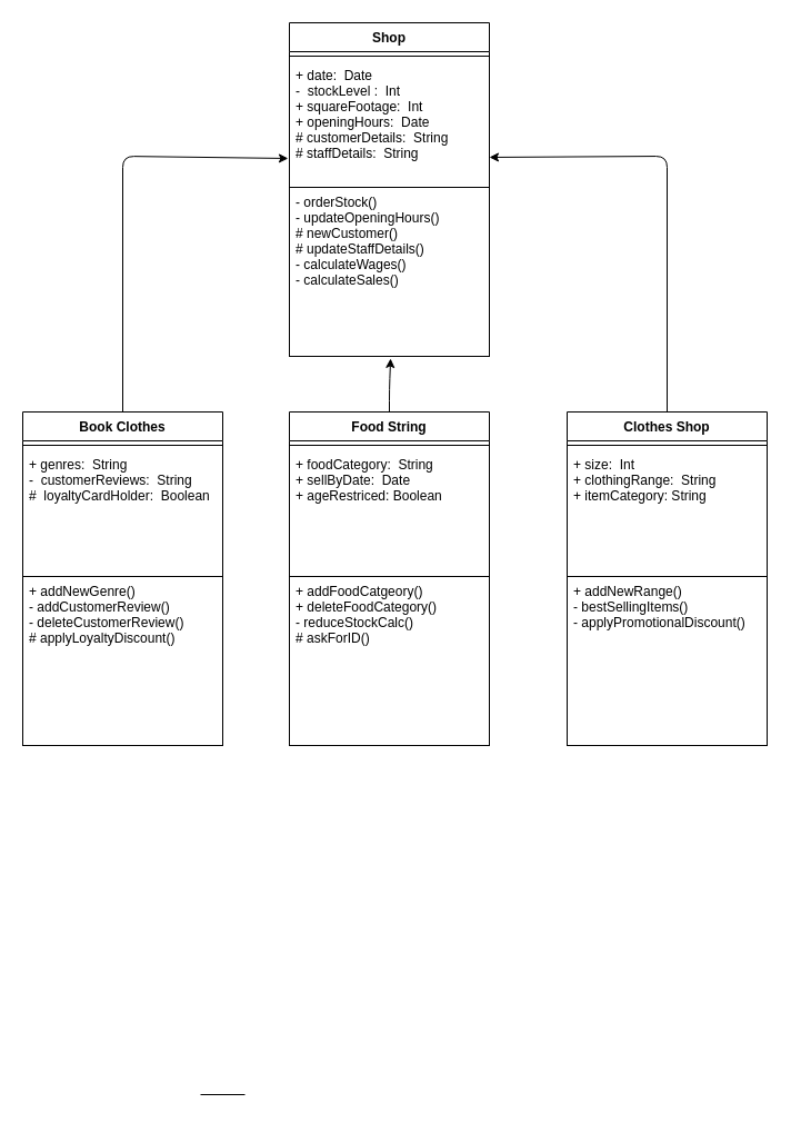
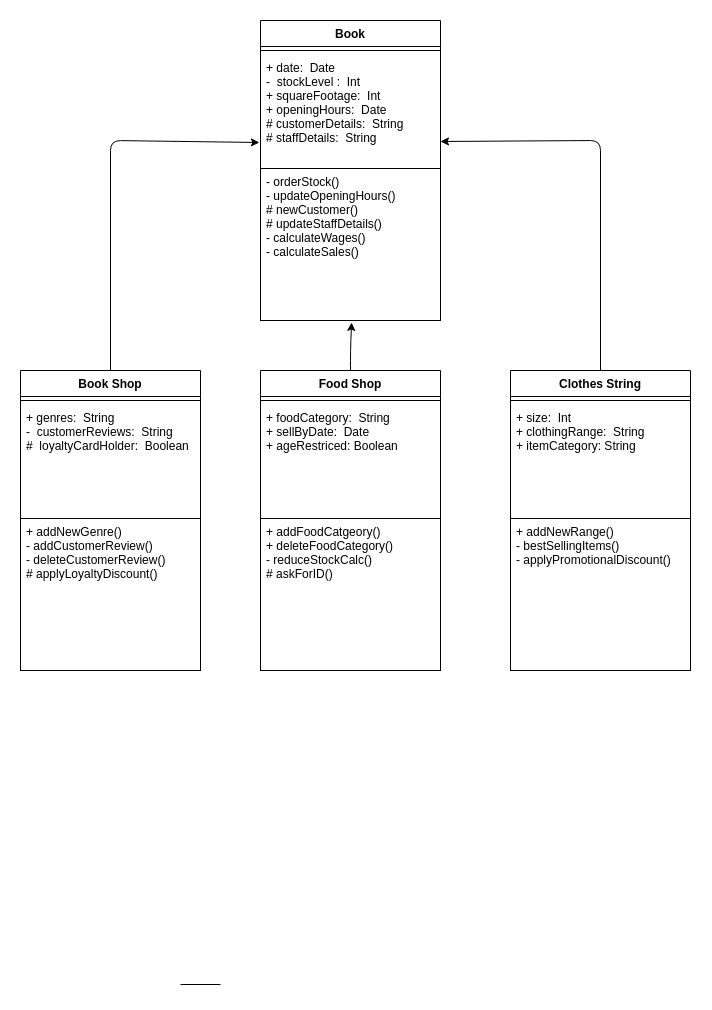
  <mxCell id="0" />
  <mxCell id="1" parent="0" />
- <mxCell id="2" value="Shop" style="swimlane;fontStyle=1;align=center;verticalAlign=top;childLayout=stackLayout;horizontal=1;startSize=26;horizontalStack=0;resizeParent=1;resizeParentMax=0;resizeLast=0;collapsible=1;marginBottom=0;" parent="1" vertex="1"><mxGeometry x="260" y="20" width="180" height="300" as="geometry"><mxRectangle x="90" y="-440" width="70" height="30" as="alternateBounds" /></mxGeometry></mxCell>
+ <mxCell id="2" value="Book" style="swimlane;fontStyle=1;align=center;verticalAlign=top;childLayout=stackLayout;horizontal=1;startSize=26;horizontalStack=0;resizeParent=1;resizeParentMax=0;resizeLast=0;collapsible=1;marginBottom=0;" parent="1" vertex="1"><mxGeometry x="260" y="20" width="180" height="300" as="geometry"><mxRectangle x="90" y="-440" width="70" height="30" as="alternateBounds" /></mxGeometry></mxCell>
  <mxCell id="3" value="" style="line;strokeWidth=1;fillColor=none;align=left;verticalAlign=middle;spacingTop=-1;spacingLeft=3;spacingRight=3;rotatable=0;labelPosition=right;points=[];portConstraint=eastwest;strokeColor=inherit;" parent="2" vertex="1"><mxGeometry y="26" width="180" height="8" as="geometry" /></mxCell>
  <mxCell id="4" value="+ date:  Date&#10;-  stockLevel :  Int&#10;+ squareFootage:  Int&#10;+ openingHours:  Date&#10;# customerDetails:  String &#10;# staffDetails:  String" style="text;strokeColor=none;fillColor=none;align=left;verticalAlign=top;spacingLeft=4;spacingRight=4;overflow=hidden;rotatable=0;points=[[0,0.5],[1,0.5]];portConstraint=eastwest;" parent="2" vertex="1"><mxGeometry y="34" width="180" height="114" as="geometry" /></mxCell>
  <mxCell id="5" value="- orderStock()&#10;- updateOpeningHours()&#10;# newCustomer()&#10;# updateStaffDetails()&#10;- calculateWages()&#10;- calculateSales()" style="text;strokeColor=default;fillColor=none;align=left;verticalAlign=top;spacingLeft=4;spacingRight=4;overflow=hidden;rotatable=0;points=[[0,0.5],[1,0.5]];portConstraint=eastwest;" parent="2" vertex="1"><mxGeometry y="148" width="180" height="152" as="geometry" /></mxCell>
  <mxCell id="6" value="" style="line;strokeWidth=4;html=1;perimeter=backbonePerimeter;points=[];outlineConnect=0;" parent="1" vertex="1"><mxGeometry x="120" y="980" width="160" as="geometry" /></mxCell>
  <mxCell id="7" value="" style="line;strokeWidth=1;fillColor=none;align=left;verticalAlign=middle;spacingTop=-1;spacingLeft=3;spacingRight=3;rotatable=0;labelPosition=right;points=[];portConstraint=eastwest;strokeColor=inherit;" parent="1" vertex="1"><mxGeometry x="180" y="980" width="40" height="8" as="geometry" /></mxCell>
- <mxCell id="8" value="Book Clothes" style="swimlane;fontStyle=1;align=center;verticalAlign=top;childLayout=stackLayout;horizontal=1;startSize=26;horizontalStack=0;resizeParent=1;resizeParentMax=0;resizeLast=0;collapsible=1;marginBottom=0;" vertex="1" parent="1"><mxGeometry x="20" y="370" width="180" height="300" as="geometry"><mxRectangle x="90" y="-440" width="70" height="30" as="alternateBounds" /></mxGeometry></mxCell>
+ <mxCell id="8" value="Book Shop" style="swimlane;fontStyle=1;align=center;verticalAlign=top;childLayout=stackLayout;horizontal=1;startSize=26;horizontalStack=0;resizeParent=1;resizeParentMax=0;resizeLast=0;collapsible=1;marginBottom=0;" vertex="1" parent="1"><mxGeometry x="20" y="370" width="180" height="300" as="geometry"><mxRectangle x="90" y="-440" width="70" height="30" as="alternateBounds" /></mxGeometry></mxCell>
  <mxCell id="9" value="" style="line;strokeWidth=1;fillColor=none;align=left;verticalAlign=middle;spacingTop=-1;spacingLeft=3;spacingRight=3;rotatable=0;labelPosition=right;points=[];portConstraint=eastwest;strokeColor=inherit;" vertex="1" parent="8"><mxGeometry y="26" width="180" height="8" as="geometry" /></mxCell>
  <mxCell id="10" value="+ genres:  String&#10;-  customerReviews:  String&#10;#  loyaltyCardHolder:  Boolean" style="text;strokeColor=none;fillColor=none;align=left;verticalAlign=top;spacingLeft=4;spacingRight=4;overflow=hidden;rotatable=0;points=[[0,0.5],[1,0.5]];portConstraint=eastwest;" vertex="1" parent="8"><mxGeometry y="34" width="180" height="114" as="geometry" /></mxCell>
  <mxCell id="11" value="+ addNewGenre()&#10;- addCustomerReview()&#10;- deleteCustomerReview()&#10;# applyLoyaltyDiscount()" style="text;strokeColor=default;fillColor=none;align=left;verticalAlign=top;spacingLeft=4;spacingRight=4;overflow=hidden;rotatable=0;points=[[0,0.5],[1,0.5]];portConstraint=eastwest;" vertex="1" parent="8"><mxGeometry y="148" width="180" height="152" as="geometry" /></mxCell>
  <mxCell id="12" style="edgeStyle=none;html=1;entryX=0.506;entryY=1.013;entryDx=0;entryDy=0;entryPerimeter=0;" edge="1" parent="1" source="13" target="5"><mxGeometry relative="1" as="geometry"><mxPoint x="370" y="330" as="targetPoint" /><Array as="points"><mxPoint x="350" y="350" /></Array></mxGeometry></mxCell>
- <mxCell id="13" value="Food String" style="swimlane;fontStyle=1;align=center;verticalAlign=top;childLayout=stackLayout;horizontal=1;startSize=26;horizontalStack=0;resizeParent=1;resizeParentMax=0;resizeLast=0;collapsible=1;marginBottom=0;" vertex="1" parent="1"><mxGeometry x="260" y="370" width="180" height="300" as="geometry"><mxRectangle x="90" y="-440" width="70" height="30" as="alternateBounds" /></mxGeometry></mxCell>
+ <mxCell id="13" value="Food Shop" style="swimlane;fontStyle=1;align=center;verticalAlign=top;childLayout=stackLayout;horizontal=1;startSize=26;horizontalStack=0;resizeParent=1;resizeParentMax=0;resizeLast=0;collapsible=1;marginBottom=0;" vertex="1" parent="1"><mxGeometry x="260" y="370" width="180" height="300" as="geometry"><mxRectangle x="90" y="-440" width="70" height="30" as="alternateBounds" /></mxGeometry></mxCell>
  <mxCell id="14" value="" style="line;strokeWidth=1;fillColor=none;align=left;verticalAlign=middle;spacingTop=-1;spacingLeft=3;spacingRight=3;rotatable=0;labelPosition=right;points=[];portConstraint=eastwest;strokeColor=inherit;" vertex="1" parent="13"><mxGeometry y="26" width="180" height="8" as="geometry" /></mxCell>
  <mxCell id="15" value="+ foodCategory:  String&#10;+ sellByDate:  Date&#10;+ ageRestriced: Boolean" style="text;strokeColor=none;fillColor=none;align=left;verticalAlign=top;spacingLeft=4;spacingRight=4;overflow=hidden;rotatable=0;points=[[0,0.5],[1,0.5]];portConstraint=eastwest;" vertex="1" parent="13"><mxGeometry y="34" width="180" height="114" as="geometry" /></mxCell>
  <mxCell id="16" value="+ addFoodCatgeory()&#10;+ deleteFoodCategory()&#10;- reduceStockCalc()&#10;# askForID()" style="text;strokeColor=default;fillColor=none;align=left;verticalAlign=top;spacingLeft=4;spacingRight=4;overflow=hidden;rotatable=0;points=[[0,0.5],[1,0.5]];portConstraint=eastwest;" vertex="1" parent="13"><mxGeometry y="148" width="180" height="152" as="geometry" /></mxCell>
- <mxCell id="17" value="Clothes Shop" style="swimlane;fontStyle=1;align=center;verticalAlign=top;childLayout=stackLayout;horizontal=1;startSize=26;horizontalStack=0;resizeParent=1;resizeParentMax=0;resizeLast=0;collapsible=1;marginBottom=0;" vertex="1" parent="1"><mxGeometry x="510" y="370" width="180" height="300" as="geometry"><mxRectangle x="90" y="-440" width="70" height="30" as="alternateBounds" /></mxGeometry></mxCell>
+ <mxCell id="17" value="Clothes String" style="swimlane;fontStyle=1;align=center;verticalAlign=top;childLayout=stackLayout;horizontal=1;startSize=26;horizontalStack=0;resizeParent=1;resizeParentMax=0;resizeLast=0;collapsible=1;marginBottom=0;" vertex="1" parent="1"><mxGeometry x="510" y="370" width="180" height="300" as="geometry"><mxRectangle x="90" y="-440" width="70" height="30" as="alternateBounds" /></mxGeometry></mxCell>
  <mxCell id="18" value="" style="line;strokeWidth=1;fillColor=none;align=left;verticalAlign=middle;spacingTop=-1;spacingLeft=3;spacingRight=3;rotatable=0;labelPosition=right;points=[];portConstraint=eastwest;strokeColor=inherit;" vertex="1" parent="17"><mxGeometry y="26" width="180" height="8" as="geometry" /></mxCell>
  <mxCell id="19" value="+ size:  Int&#10;+ clothingRange:  String&#10;+ itemCategory: String&#10;" style="text;strokeColor=none;fillColor=none;align=left;verticalAlign=top;spacingLeft=4;spacingRight=4;overflow=hidden;rotatable=0;points=[[0,0.5],[1,0.5]];portConstraint=eastwest;" vertex="1" parent="17"><mxGeometry y="34" width="180" height="114" as="geometry" /></mxCell>
  <mxCell id="20" value="+ addNewRange()&#10;- bestSellingItems()&#10;- applyPromotionalDiscount()" style="text;strokeColor=default;fillColor=none;align=left;verticalAlign=top;spacingLeft=4;spacingRight=4;overflow=hidden;rotatable=0;points=[[0,0.5],[1,0.5]];portConstraint=eastwest;" vertex="1" parent="17"><mxGeometry y="148" width="180" height="152" as="geometry" /></mxCell>
  <mxCell id="21" value="" style="endArrow=classic;html=1;exitX=0.5;exitY=0;exitDx=0;exitDy=0;entryX=-0.006;entryY=0.772;entryDx=0;entryDy=0;entryPerimeter=0;" edge="1" parent="1" source="8" target="4"><mxGeometry width="50" height="50" relative="1" as="geometry"><mxPoint x="260" y="140" as="sourcePoint" /><mxPoint x="250" y="170" as="targetPoint" /><Array as="points"><mxPoint x="110" y="140" /></Array></mxGeometry></mxCell>
  <mxCell id="22" value="" style="endArrow=classic;html=1;exitX=0.5;exitY=0;exitDx=0;exitDy=0;entryX=1;entryY=0.763;entryDx=0;entryDy=0;entryPerimeter=0;" edge="1" parent="1" source="17" target="4"><mxGeometry width="50" height="50" relative="1" as="geometry"><mxPoint x="270" y="150" as="sourcePoint" /><mxPoint x="600" y="360" as="targetPoint" /><Array as="points"><mxPoint x="600" y="140" /></Array></mxGeometry></mxCell>
